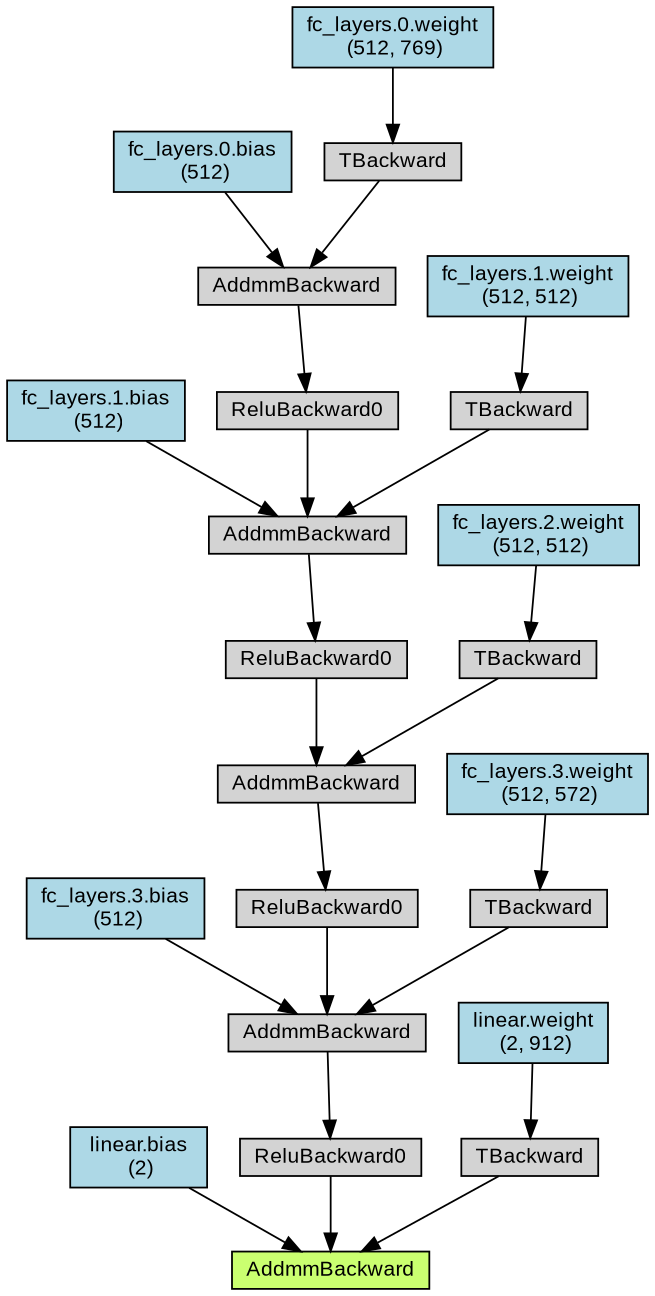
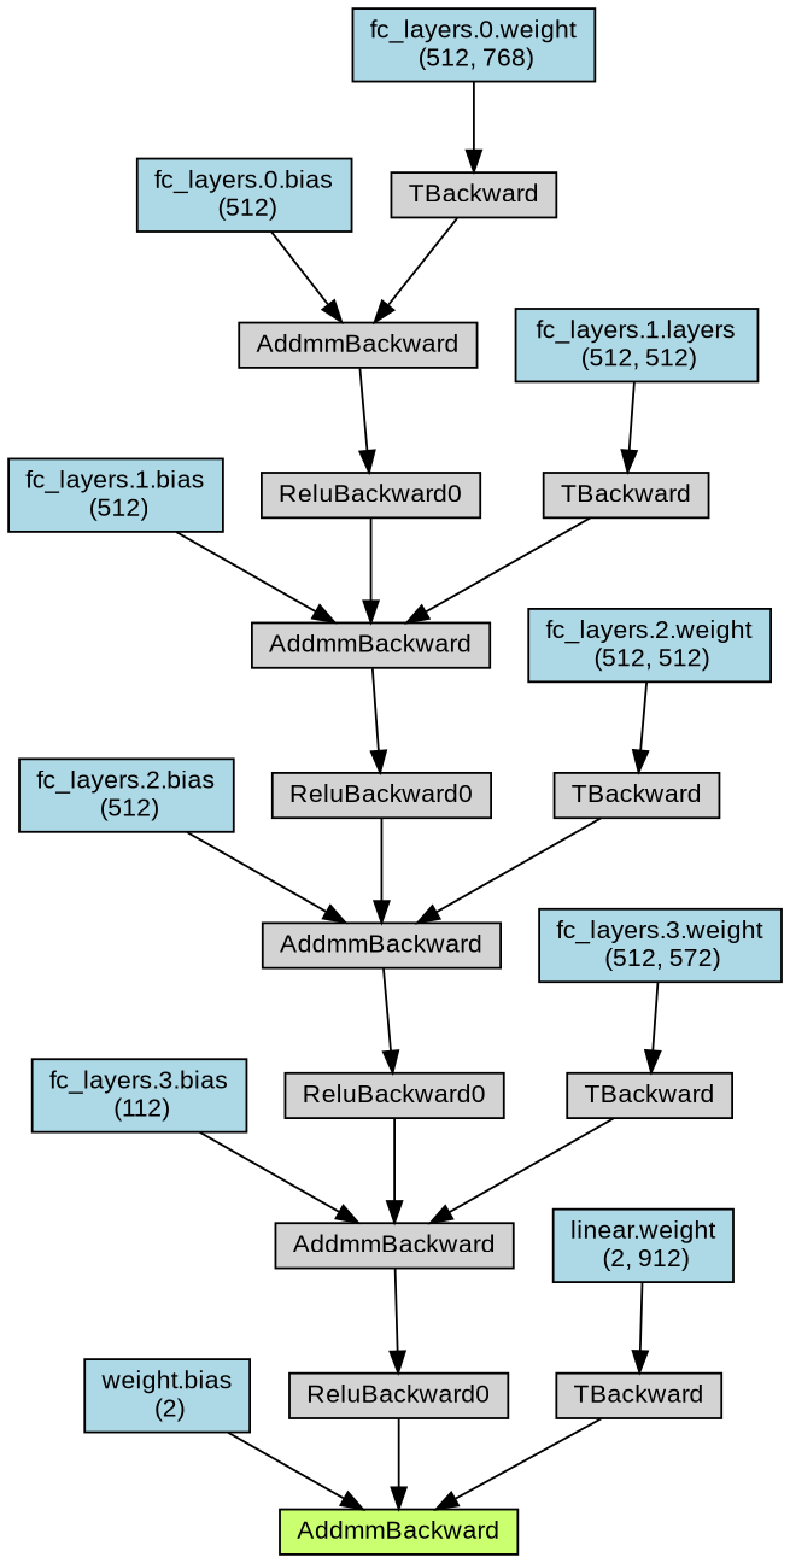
  digraph {
    fontname="Liberation Sans"
    node [align=left fontname="Liberation Sans" fontsize=12 ranksep=0.1 shape=box style=filled]
    edge [fontname="Liberation Sans"]
    n1 [fillcolor=darkolivegreen1 height=0.2 label=AddmmBackward]
-   n2 [fillcolor=lightblue height=0.2 label="linear.bias\n (2)"]
+   n2 [fillcolor=lightblue height=0.2 label="weight.bias\n (2)"]
    n3 [height=0.2 label=ReluBackward0]
    n4 [height=0.2 label=AddmmBackward]
-   n5 [fillcolor=lightblue height=0.2 label="fc_layers.3.bias\n (512)"]
+   n5 [fillcolor=lightblue height=0.2 label="fc_layers.3.bias\n (112)"]
    n6 [height=0.2 label=ReluBackward0]
    n7 [height=0.2 label=AddmmBackward]
+   n8 [fillcolor=lightblue height=0.2 label="fc_layers.2.bias\n (512)"]
    n9 [height=0.2 label=ReluBackward0]
    n10 [height=0.2 label=AddmmBackward]
    n11 [fillcolor=lightblue height=0.2 label="fc_layers.1.bias\n (512)"]
    n12 [height=0.2 label=ReluBackward0]
    n13 [height=0.2 label=AddmmBackward]
    n14 [fillcolor=lightblue height=0.2 label="fc_layers.0.bias\n (512)"]
    n15 [height=0.2 label=TBackward]
-   n16 [fillcolor=lightblue height=0.2 label="fc_layers.0.weight\n (512, 769)"]
+   n16 [fillcolor=lightblue height=0.2 label="fc_layers.0.weight\n (512, 768)"]
    n17 [height=0.2 label=TBackward]
-   n18 [fillcolor=lightblue height=0.2 label="fc_layers.1.weight\n (512, 512)"]
+   n18 [fillcolor=lightblue height=0.2 label="fc_layers.1.layers\n (512, 512)"]
    n19 [height=0.2 label=TBackward]
    n20 [fillcolor=lightblue height=0.2 label="fc_layers.2.weight\n (512, 512)"]
    n21 [height=0.2 label=TBackward]
    n22 [fillcolor=lightblue height=0.2 label="fc_layers.3.weight\n (512, 572)"]
    n23 [height=0.2 label=TBackward]
    n24 [fillcolor=lightblue height=0.2 label="linear.weight\n (2, 912)"]
    n2 -> n1
    n3 -> n1
    n4 -> n3
    n5 -> n4
    n6 -> n4
    n7 -> n6
+   n8 -> n7
    n9 -> n7
    n10 -> n9
    n11 -> n10
    n12 -> n10
    n13 -> n12
    n14 -> n13
    n15 -> n13
    n16 -> n15
    n17 -> n10
    n18 -> n17
    n19 -> n7
    n20 -> n19
    n21 -> n4
    n22 -> n21
    n23 -> n1
    n24 -> n23
  }
